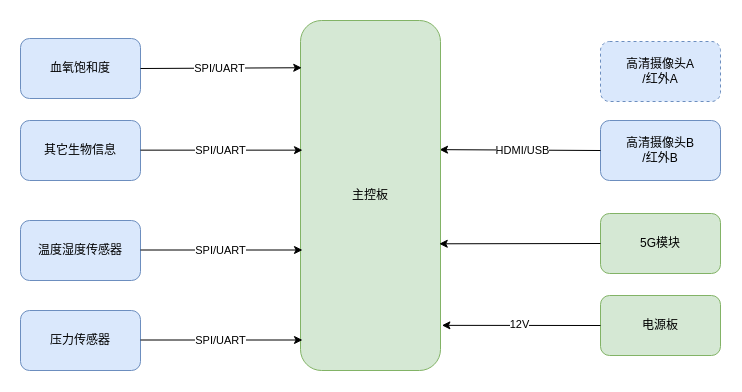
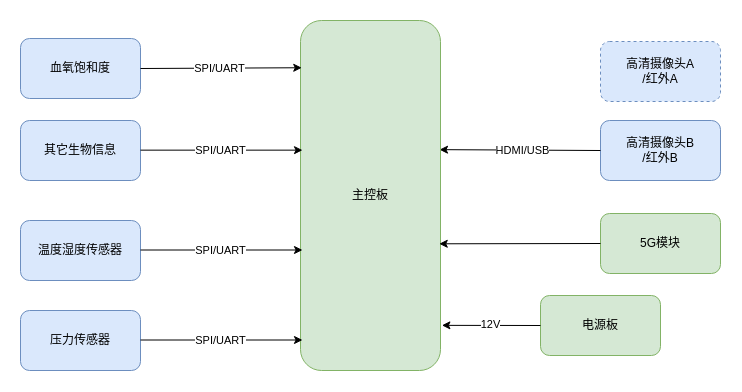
  <mxCell id="0" />
  <mxCell id="1" parent="0" />
  <mxCell id="2" value="高清摄像头B&lt;br&gt;/红外B" style="rounded=1;whiteSpace=wrap;html=1;fillColor=#dae8fc;strokeColor=#6c8ebf;" vertex="1" parent="1"><mxGeometry x="600" y="120" width="120" height="60" as="geometry" /></mxCell>
  <mxCell id="3" value="高清摄像头A&lt;br&gt;/红外A" style="rounded=1;whiteSpace=wrap;html=1;fillColor=#dae8fc;strokeColor=#6c8ebf;dashed=1;" vertex="1" parent="1"><mxGeometry x="600" y="41" width="120" height="60" as="geometry" /></mxCell>
  <mxCell id="4" value="血氧饱和度" style="rounded=1;whiteSpace=wrap;html=1;fillColor=#dae8fc;strokeColor=#6c8ebf;" vertex="1" parent="1"><mxGeometry x="20" y="38" width="120" height="60" as="geometry" /></mxCell>
  <mxCell id="5" value="温度湿度传感器" style="rounded=1;whiteSpace=wrap;html=1;fillColor=#dae8fc;strokeColor=#6c8ebf;" vertex="1" parent="1"><mxGeometry x="20" y="220" width="120" height="60" as="geometry" /></mxCell>
  <mxCell id="6" value="" style="endArrow=classic;html=1;rounded=0;exitX=0;exitY=0.5;exitDx=0;exitDy=0;entryX=0.993;entryY=0.369;entryDx=0;entryDy=0;entryPerimeter=0;" edge="1" parent="1" source="2" target="8"><mxGeometry width="50" height="50" relative="1" as="geometry"><mxPoint x="420" y="170" as="sourcePoint" /><mxPoint x="280" y="-120" as="targetPoint" /></mxGeometry></mxCell>
  <mxCell id="7" value="HDMI/USB" style="edgeLabel;html=1;align=center;verticalAlign=middle;resizable=0;points=[];" vertex="1" connectable="0" parent="6"><mxGeometry x="-0.022" relative="1" as="geometry"><mxPoint as="offset" /></mxGeometry></mxCell>
  <mxCell id="8" value="主控板" style="rounded=1;whiteSpace=wrap;html=1;fillColor=#d5e8d4;strokeColor=#82b366;" vertex="1" parent="1"><mxGeometry x="300" y="20" width="140" height="350" as="geometry" /></mxCell>
  <mxCell id="9" value="压力传感器" style="rounded=1;whiteSpace=wrap;html=1;fillColor=#dae8fc;strokeColor=#6c8ebf;" vertex="1" parent="1"><mxGeometry x="20" y="310" width="120" height="60" as="geometry" /></mxCell>
  <mxCell id="10" value="其它生物信息" style="rounded=1;whiteSpace=wrap;html=1;fillColor=#dae8fc;strokeColor=#6c8ebf;" vertex="1" parent="1"><mxGeometry x="20" y="120" width="120" height="60" as="geometry" /></mxCell>
  <mxCell id="11" value="" style="endArrow=classic;html=1;rounded=0;exitX=1;exitY=0.5;exitDx=0;exitDy=0;entryX=0.009;entryY=0.135;entryDx=0;entryDy=0;entryPerimeter=0;" edge="1" parent="1" source="4" target="8"><mxGeometry width="50" height="50" relative="1" as="geometry"><mxPoint x="240.5" y="-10" as="sourcePoint" /><mxPoint x="240.5" y="110" as="targetPoint" /></mxGeometry></mxCell>
  <mxCell id="12" value="SPI/UART" style="edgeLabel;html=1;align=center;verticalAlign=middle;resizable=0;points=[];" vertex="1" connectable="0" parent="11"><mxGeometry x="-0.022" relative="1" as="geometry"><mxPoint as="offset" /></mxGeometry></mxCell>
  <mxCell id="13" value="" style="endArrow=classic;html=1;rounded=0;exitX=1;exitY=0.5;exitDx=0;exitDy=0;entryX=0.009;entryY=0.135;entryDx=0;entryDy=0;entryPerimeter=0;" edge="1" parent="1"><mxGeometry width="50" height="50" relative="1" as="geometry"><mxPoint x="140" y="149.65" as="sourcePoint" /><mxPoint x="302" y="149.65" as="targetPoint" /></mxGeometry></mxCell>
  <mxCell id="14" value="SPI/UART" style="edgeLabel;html=1;align=center;verticalAlign=middle;resizable=0;points=[];" vertex="1" connectable="0" parent="13"><mxGeometry x="-0.022" relative="1" as="geometry"><mxPoint as="offset" /></mxGeometry></mxCell>
  <mxCell id="15" value="" style="endArrow=classic;html=1;rounded=0;exitX=1;exitY=0.5;exitDx=0;exitDy=0;entryX=0.009;entryY=0.135;entryDx=0;entryDy=0;entryPerimeter=0;" edge="1" parent="1"><mxGeometry width="50" height="50" relative="1" as="geometry"><mxPoint x="140" y="249.5" as="sourcePoint" /><mxPoint x="302" y="249.5" as="targetPoint" /></mxGeometry></mxCell>
  <mxCell id="16" value="SPI/UART" style="edgeLabel;html=1;align=center;verticalAlign=middle;resizable=0;points=[];" vertex="1" connectable="0" parent="15"><mxGeometry x="-0.022" relative="1" as="geometry"><mxPoint as="offset" /></mxGeometry></mxCell>
  <mxCell id="17" value="" style="endArrow=classic;html=1;rounded=0;exitX=1;exitY=0.5;exitDx=0;exitDy=0;entryX=0.009;entryY=0.135;entryDx=0;entryDy=0;entryPerimeter=0;" edge="1" parent="1"><mxGeometry width="50" height="50" relative="1" as="geometry"><mxPoint x="140" y="339.5" as="sourcePoint" /><mxPoint x="302" y="339.5" as="targetPoint" /></mxGeometry></mxCell>
  <mxCell id="18" value="SPI/UART" style="edgeLabel;html=1;align=center;verticalAlign=middle;resizable=0;points=[];" vertex="1" connectable="0" parent="17"><mxGeometry x="-0.022" relative="1" as="geometry"><mxPoint as="offset" /></mxGeometry></mxCell>
  <mxCell id="19" value="5G模块" style="rounded=1;whiteSpace=wrap;html=1;fillColor=#d5e8d4;strokeColor=#82b366;" vertex="1" parent="1"><mxGeometry x="600" y="213" width="120" height="60" as="geometry" /></mxCell>
- <mxCell id="20" value="电源板" style="rounded=1;whiteSpace=wrap;html=1;fillColor=#d5e8d4;strokeColor=#82b366;" vertex="1" parent="1"><mxGeometry x="600" y="295" width="120" height="60" as="geometry" /></mxCell>
+ <mxCell id="20" value="电源板" style="rounded=1;whiteSpace=wrap;html=1;fillColor=#d5e8d4;strokeColor=#82b366;" vertex="1" parent="1"><mxGeometry x="540" y="295" width="120" height="60" as="geometry" /></mxCell>
  <mxCell id="21" value="" style="endArrow=classic;html=1;rounded=0;exitX=0;exitY=0.5;exitDx=0;exitDy=0;entryX=0.991;entryY=0.638;entryDx=0;entryDy=0;entryPerimeter=0;" edge="1" parent="1" source="19" target="8"><mxGeometry width="50" height="50" relative="1" as="geometry"><mxPoint x="580" y="10.75" as="sourcePoint" /><mxPoint x="530" y="240" as="targetPoint" /></mxGeometry></mxCell>
  <mxCell id="22" value="" style="endArrow=classic;html=1;rounded=0;exitX=0;exitY=0.5;exitDx=0;exitDy=0;entryX=1.01;entryY=0.871;entryDx=0;entryDy=0;entryPerimeter=0;" edge="1" parent="1" source="20" target="8"><mxGeometry width="50" height="50" relative="1" as="geometry"><mxPoint x="630" y="229.5" as="sourcePoint" /><mxPoint x="532" y="229.5" as="targetPoint" /></mxGeometry></mxCell>
  <mxCell id="23" value="12V" style="edgeLabel;html=1;align=center;verticalAlign=middle;resizable=0;points=[];" vertex="1" connectable="0" parent="22"><mxGeometry x="0.029" y="-1" relative="1" as="geometry"><mxPoint as="offset" /></mxGeometry></mxCell>
